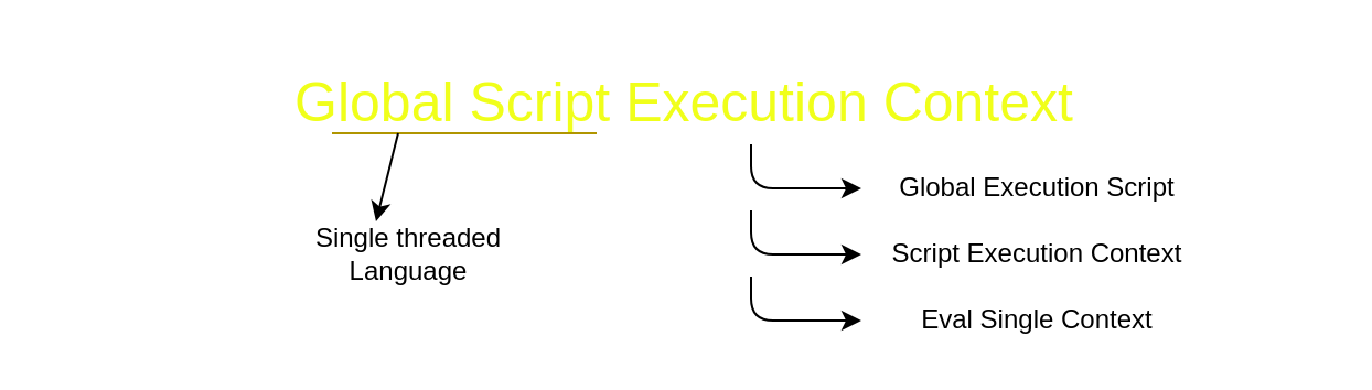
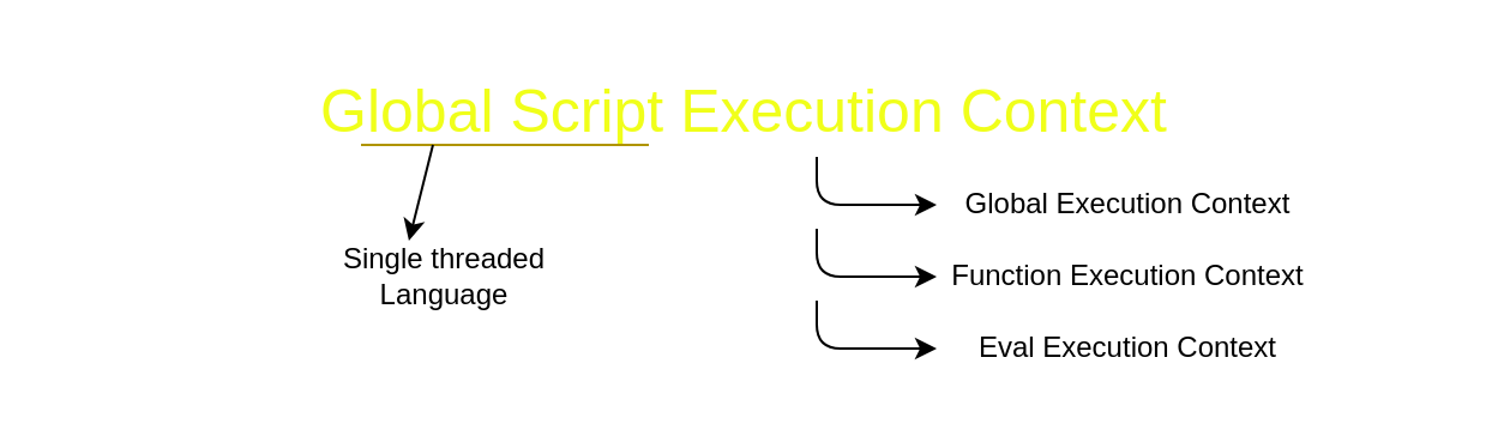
  <mxCell id="0" />
  <mxCell id="1" parent="0" />
  <mxCell id="2" value="&lt;span style=&quot;color: rgb(240, 255, 26);&quot;&gt;Global Script Execution Context&lt;/span&gt;" style="text;strokeColor=none;align=center;fillColor=none;html=1;verticalAlign=middle;whiteSpace=wrap;rounded=0;labelBackgroundColor=none;strokeWidth=0;fontSize=25;fontColor=#ffe01a;" vertex="1" parent="1"><mxGeometry x="20" y="20" width="580" height="50" as="geometry" /></mxCell>
  <mxCell id="3" value="" style="endArrow=none;html=1;fillColor=#e3c800;strokeColor=#B09500;" edge="1" parent="1"><mxGeometry width="50" height="50" relative="1" as="geometry"><mxPoint x="150" y="60" as="sourcePoint" /><mxPoint x="270" y="60" as="targetPoint" /></mxGeometry></mxCell>
  <mxCell id="4" value="Single threaded Language" style="text;strokeColor=none;align=center;fillColor=none;html=1;verticalAlign=middle;whiteSpace=wrap;rounded=0;" vertex="1" parent="1"><mxGeometry x="140" y="90" width="90" height="50" as="geometry" /></mxCell>
  <mxCell id="5" value="" style="edgeStyle=none;orthogonalLoop=1;jettySize=auto;html=1;entryX=0.333;entryY=0.2;entryDx=0;entryDy=0;entryPerimeter=0;" edge="1" parent="1" target="4"><mxGeometry width="80" relative="1" as="geometry"><mxPoint x="180" y="60" as="sourcePoint" /><mxPoint x="380" y="170" as="targetPoint" /><Array as="points" /></mxGeometry></mxCell>
  <mxCell id="6" value="" style="group" vertex="1" connectable="0" parent="1"><mxGeometry x="340" y="75" width="210" height="80" as="geometry" /></mxCell>
  <mxCell id="7" value="" style="edgeStyle=orthogonalEdgeStyle;orthogonalLoop=1;jettySize=auto;html=1;" edge="1" parent="6"><mxGeometry width="80" relative="1" as="geometry"><mxPoint y="-10" as="sourcePoint" /><mxPoint x="50" y="10" as="targetPoint" /><Array as="points"><mxPoint y="10" /></Array></mxGeometry></mxCell>
- <mxCell id="8" value="Global Execution Script" style="text;strokeColor=none;align=center;fillColor=none;html=1;verticalAlign=middle;whiteSpace=wrap;rounded=0;" vertex="1" parent="6"><mxGeometry x="50" width="160" height="20" as="geometry" /></mxCell>
+ <mxCell id="8" value="Global Execution Context" style="text;strokeColor=none;align=center;fillColor=none;html=1;verticalAlign=middle;whiteSpace=wrap;rounded=0;" vertex="1" parent="6"><mxGeometry x="50" width="160" height="20" as="geometry" /></mxCell>
  <mxCell id="9" value="" style="edgeStyle=orthogonalEdgeStyle;orthogonalLoop=1;jettySize=auto;html=1;" edge="1" parent="6"><mxGeometry width="80" relative="1" as="geometry"><mxPoint y="20" as="sourcePoint" /><mxPoint x="50" y="40" as="targetPoint" /><Array as="points"><mxPoint y="40" /></Array></mxGeometry></mxCell>
- <mxCell id="10" value="Script Execution Context" style="text;strokeColor=none;align=center;fillColor=none;html=1;verticalAlign=middle;whiteSpace=wrap;rounded=0;" vertex="1" parent="6"><mxGeometry x="50" y="30" width="160" height="20" as="geometry" /></mxCell>
+ <mxCell id="10" value="Function Execution Context" style="text;strokeColor=none;align=center;fillColor=none;html=1;verticalAlign=middle;whiteSpace=wrap;rounded=0;" vertex="1" parent="6"><mxGeometry x="50" y="30" width="160" height="20" as="geometry" /></mxCell>
  <mxCell id="11" value="" style="edgeStyle=orthogonalEdgeStyle;orthogonalLoop=1;jettySize=auto;html=1;" edge="1" parent="6"><mxGeometry width="80" relative="1" as="geometry"><mxPoint y="50" as="sourcePoint" /><mxPoint x="50" y="70" as="targetPoint" /><Array as="points"><mxPoint y="70" /></Array></mxGeometry></mxCell>
- <mxCell id="12" value="Eval Single Context" style="text;strokeColor=none;align=center;fillColor=none;html=1;verticalAlign=middle;whiteSpace=wrap;rounded=0;" vertex="1" parent="6"><mxGeometry x="50" y="60" width="160" height="20" as="geometry" /></mxCell>
+ <mxCell id="12" value="Eval Execution Context" style="text;strokeColor=none;align=center;fillColor=none;html=1;verticalAlign=middle;whiteSpace=wrap;rounded=0;" vertex="1" parent="6"><mxGeometry x="50" y="60" width="160" height="20" as="geometry" /></mxCell>
